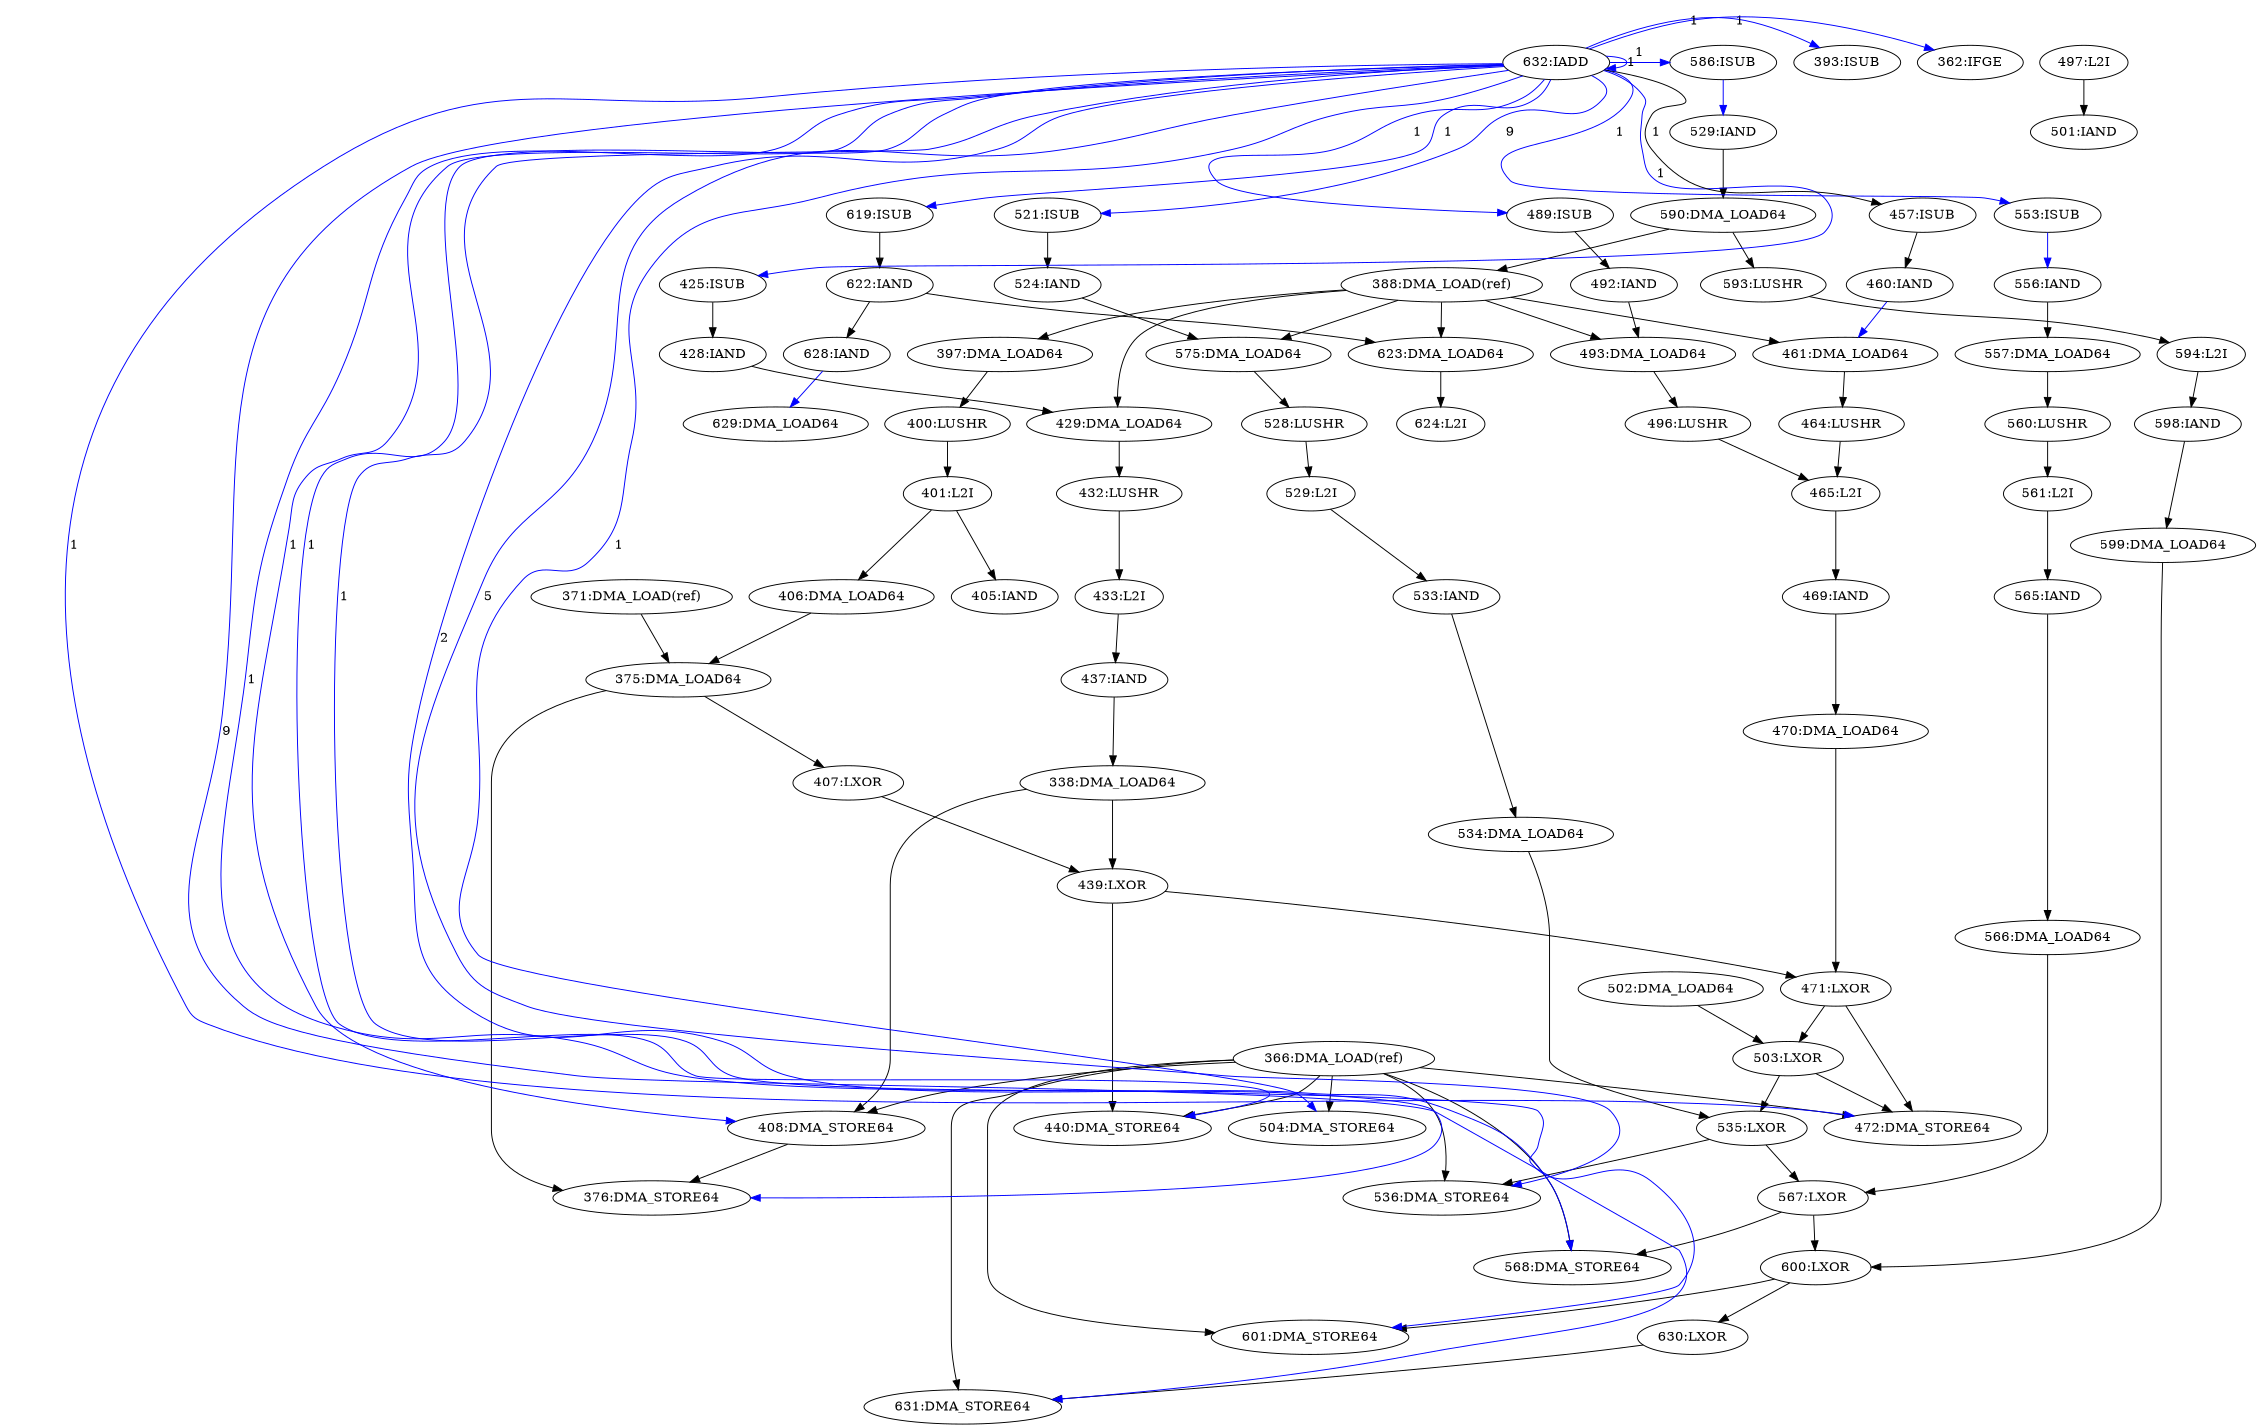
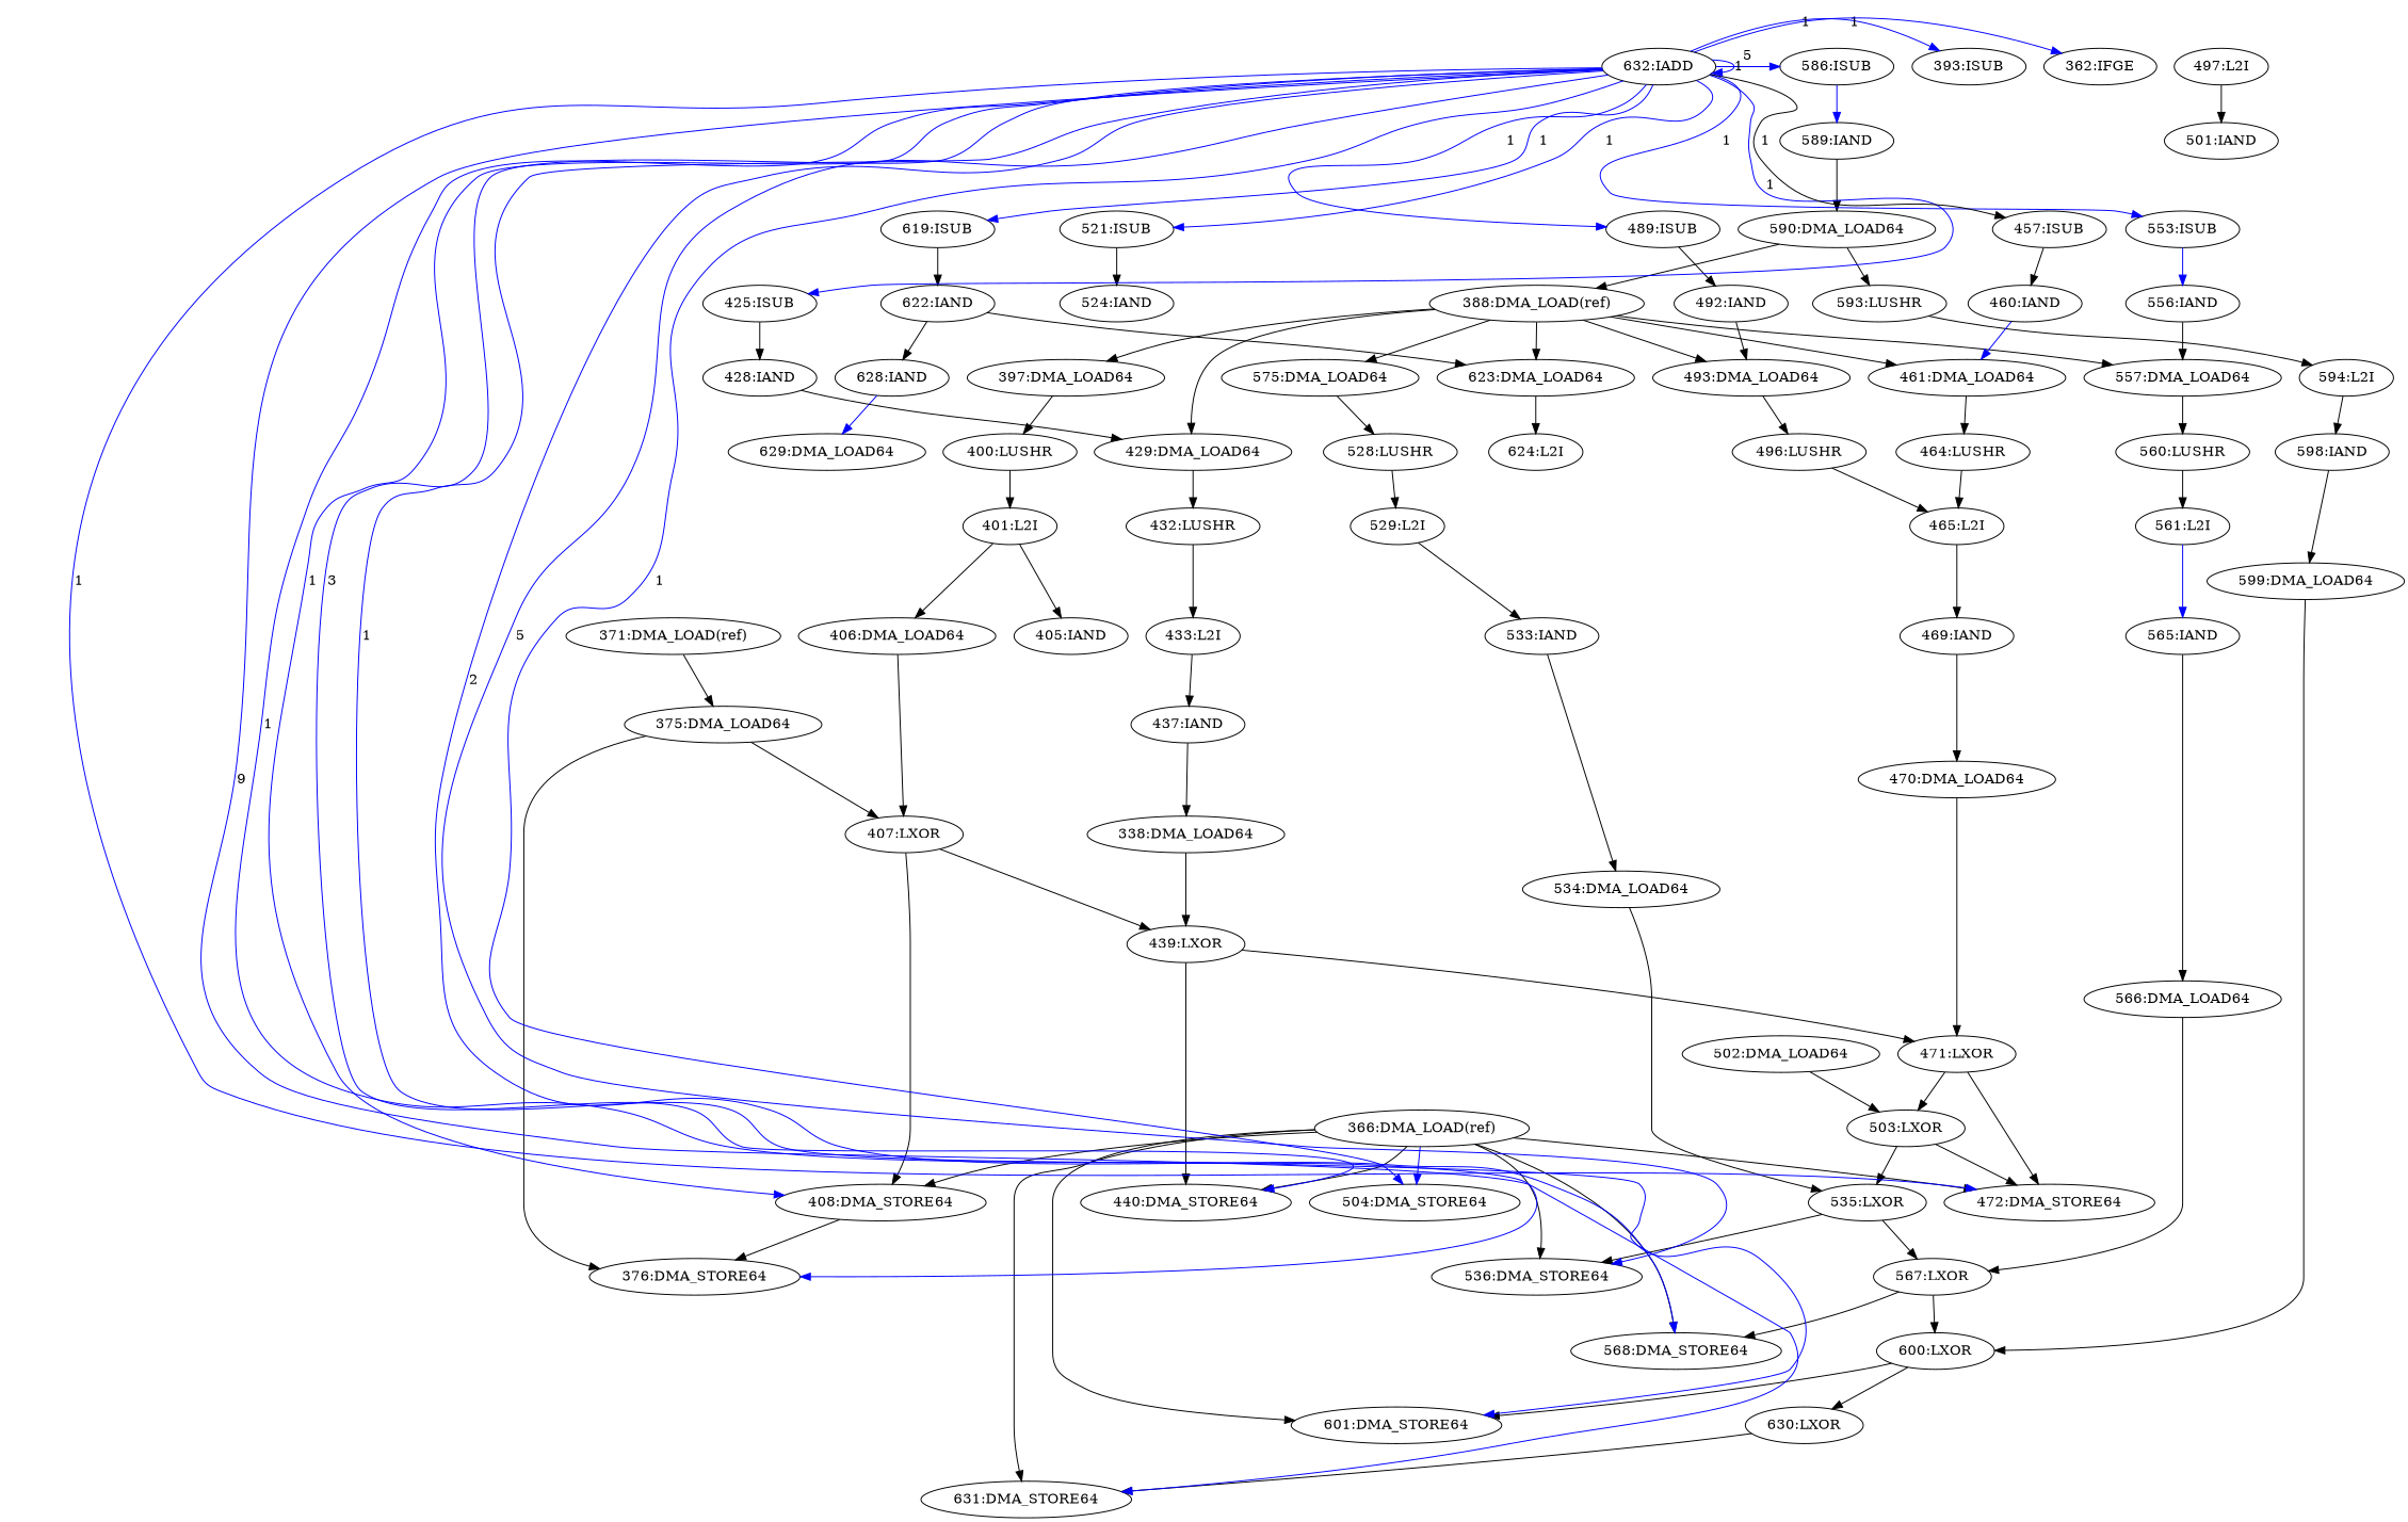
  digraph {
    n1 [label="465:L2I"]
    n2 [label="469:IAND"]
    n3 [label="470:DMA_LOAD64"]
    n4 [label="464:LUSHR"]
    n5 [label="400:LUSHR"]
    n6 [label="401:L2I"]
    n7 [label="406:DMA_LOAD64"]
    n8 [label="405:IAND"]
    n9 [label="397:DMA_LOAD64"]
    n10 [label="502:DMA_LOAD64"]
    n11 [label="503:LXOR"]
    n12 [label="472:DMA_STORE64"]
    n13 [label="535:LXOR"]
    n14 [label="501:IAND"]
    n15 [label="630:LXOR"]
    n16 [label="631:DMA_STORE64"]
    n17 [label="600:LXOR"]
    n18 [label="601:DMA_STORE64"]
    n19 [label="629:DMA_LOAD64"]
    n20 [label="407:LXOR"]
    n21 [label="439:LXOR"]
    n22 [label="408:DMA_STORE64"]
    n23 [label="440:DMA_STORE64"]
    n24 [label="471:LXOR"]
    n25 [label="376:DMA_STORE64"]
    n26 [label="375:DMA_LOAD64"]
    n27 [label="393:ISUB"]
    n28 [label="560:LUSHR"]
    n29 [label="561:L2I"]
    n30 [label="565:IAND"]
    n31 [label="557:DMA_LOAD64"]
    n32 [label="461:DMA_LOAD64"]
    n33 [label="388:DMA_LOAD(ref)"]
    n34 [label="493:DMA_LOAD64"]
    n35 [label="429:DMA_LOAD64"]
    n36 [label="623:DMA_LOAD64"]
    n37 [label="575:DMA_LOAD64"]
    n38 [label="496:LUSHR"]
    n39 [label="432:LUSHR"]
    n40 [label="624:L2I"]
    n41 [label="590:DMA_LOAD64"]
    n42 [label="593:LUSHR"]
    n43 [label="528:LUSHR"]
    n44 [label="460:IAND"]
    n45 [label="437:IAND"]
    n46 [label="338:DMA_LOAD64"]
    n47 [label="433:L2I"]
    n48 [label="366:DMA_LOAD(ref)"]
    n49 [label="568:DMA_STORE64"]
    n50 [label="536:DMA_STORE64"]
    n51 [label="504:DMA_STORE64"]
    n52 [label="492:IAND"]
    n53 [label="489:ISUB"]
    n54 [label="567:LXOR"]
    n55 [label="594:L2I"]
    n56 [label="598:IAND"]
    n57 [label="599:DMA_LOAD64"]
    n58 [label="628:IAND"]
    n59 [label="622:IAND"]
    n60 [label="619:ISUB"]
    n61 [label="529:L2I"]
    n62 [label="533:IAND"]
    n63 [label="534:DMA_LOAD64"]
    n64 [label="497:L2I"]
    n65 [label="566:DMA_LOAD64"]
    n66 [label="524:IAND"]
    n67 [label="521:ISUB"]
    n68 [label="428:IAND"]
    n69 [label="371:DMA_LOAD(ref)"]
-   n70 [label="529:IAND"]
+   n70 [label="589:IAND"]
    n71 [label="586:ISUB"]
    n72 [label="556:IAND"]
    n73 [label="553:ISUB"]
    n74 [label="425:ISUB"]
    n75 [label="457:ISUB"]
    n76 [label="632:IADD"]
    n77 [label="362:IFGE"]
    n1 -> n2
    n2 -> n3
    n3 -> n24
    n4 -> n1
    n5 -> n6
    n6 -> n7
    n6 -> n8
-   n7 -> n26
+   n7 -> n20
    n9 -> n5
    n10 -> n11
    n11 -> n12
    n11 -> n13
    n13 -> n50
    n13 -> n54
    n15 -> n16
    n17 -> n15
    n17 -> n18
    n20 -> n21
-   n46 -> n22
+   n20 -> n22
    n21 -> n23
    n21 -> n24
    n22 -> n25
    n24 -> n11
    n24 -> n12
    n26 -> n20
    n26 -> n25
    n28 -> n29
-   n29 -> n30
+   n29 -> n30 [color=blue]
    n30 -> n65
    n31 -> n28
    n32 -> n4
    n33 -> n9
+   n33 -> n31
    n33 -> n32
    n33 -> n34
    n33 -> n35
    n33 -> n36
    n33 -> n37
    n34 -> n38
    n35 -> n39
    n36 -> n40
    n37 -> n43
    n38 -> n1
    n39 -> n47
    n41 -> n33
    n41 -> n42
    n42 -> n55
    n43 -> n61
    n44 -> n32 [color=blue]
    n45 -> n46
    n46 -> n21
    n47 -> n45
    n48 -> n12
    n48 -> n16
    n48 -> n18
    n48 -> n22
    n48 -> n23
    n48 -> n49
    n48 -> n50
-   n48 -> n51
+   n48 -> n51 [color=blue]
    n52 -> n34
    n53 -> n52
    n54 -> n17
    n54 -> n49
    n55 -> n56
    n56 -> n57
    n57 -> n17
    n58 -> n19 [color=blue]
    n59 -> n36
    n59 -> n58
    n60 -> n59
    n61 -> n62
    n62 -> n63
    n63 -> n13
    n64 -> n14
    n65 -> n54
-   n66 -> n37
    n67 -> n66
    n68 -> n35
    n69 -> n26
    n70 -> n41
    n71 -> n70 [color=blue]
    n72 -> n31
    n73 -> n72 [color=blue]
    n74 -> n68
    n75 -> n44
    n76 -> n12 [color=blue constraint=false label=1]
    n76 -> n16 [color=blue constraint=false label=9]
    n76 -> n18 [color=blue constraint=false label=1]
    n76 -> n22 [color=blue constraint=false label=1]
-   n76 -> n23 [color=blue constraint=false label=1]
+   n76 -> n23 [color=blue constraint=false label=3]
    n76 -> n25 [color=blue constraint=false label=1]
    n76 -> n27 [color=blue constraint=false label=1]
    n76 -> n49 [color=blue constraint=false label=2]
    n76 -> n50 [color=blue constraint=false label=5]
    n76 -> n51 [color=blue constraint=false label=1]
    n76 -> n53 [color=blue constraint=false label=1]
    n76 -> n60 [color=blue constraint=false label=1]
-   n76 -> n67 [color=blue constraint=false label=9]
-   n76 -> n71 [color=blue constraint=false label=1]
+   n76 -> n67 [color=blue constraint=false label=1]
+   n76 -> n71 [color=blue constraint=false label=5]
    n76 -> n73 [color=blue constraint=false label=1]
    n76 -> n74 [color=blue constraint=false label=1]
    n76 -> n75 [color=black constraint=false label=1]
    n76 -> n76 [color=blue constraint=false label=1]
    n76 -> n77 [color=blue constraint=false label=1]
  }
